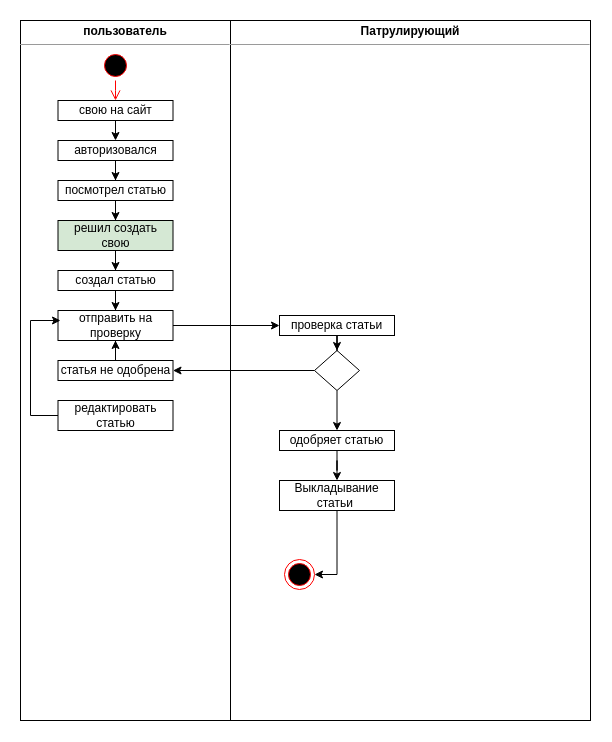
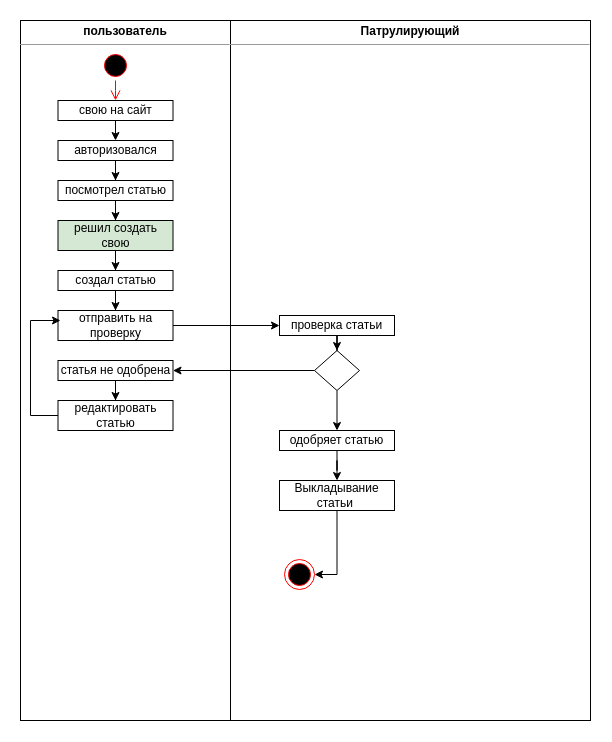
  <mxCell id="0" />
  <mxCell id="1" parent="0" />
  <mxCell id="2" value="&lt;p style=&quot;margin:0px;margin-top:4px;text-align:center;&quot;&gt;&lt;b&gt;&lt;font style=&quot;vertical-align: inherit;&quot;&gt;&lt;font style=&quot;vertical-align: inherit;&quot;&gt;пользователь&lt;/font&gt;&lt;/font&gt;&lt;/b&gt;&lt;/p&gt;&lt;hr size=&quot;1&quot;&gt;&lt;div style=&quot;height:2px;&quot;&gt;&lt;/div&gt;" style="verticalAlign=top;align=left;overflow=fill;fontSize=12;fontFamily=Helvetica;html=1;" parent="1" vertex="1"><mxGeometry x="20" y="20" width="210" height="700" as="geometry" /></mxCell>
  <mxCell id="3" value="&lt;p style=&quot;margin:0px;margin-top:4px;text-align:center;&quot;&gt;&lt;b&gt;&lt;font style=&quot;vertical-align: inherit;&quot;&gt;&lt;font style=&quot;vertical-align: inherit;&quot;&gt;Патрулирующий&lt;/font&gt;&lt;/font&gt;&lt;/b&gt;&lt;/p&gt;&lt;hr size=&quot;1&quot;&gt;&lt;div style=&quot;height:2px;&quot;&gt;&lt;/div&gt;" style="verticalAlign=top;align=left;overflow=fill;fontSize=12;fontFamily=Helvetica;html=1;" parent="1" vertex="1"><mxGeometry x="230" y="20" width="360" height="700" as="geometry" /></mxCell>
  <mxCell id="4" value="" style="ellipse;html=1;shape=startState;fillColor=#000000;strokeColor=#ff0000;" parent="1" vertex="1"><mxGeometry x="100" y="50" width="30" height="30" as="geometry" /></mxCell>
  <mxCell id="5" value="" style="edgeStyle=orthogonalEdgeStyle;html=1;verticalAlign=bottom;endArrow=open;endSize=8;strokeColor=#ff0000;rounded=0;" parent="1" source="4" edge="1"><mxGeometry relative="1" as="geometry"><mxPoint x="115" y="100" as="targetPoint" /></mxGeometry></mxCell>
  <mxCell id="6" style="edgeStyle=orthogonalEdgeStyle;rounded=0;orthogonalLoop=1;jettySize=auto;html=1;" parent="1" source="7" edge="1"><mxGeometry relative="1" as="geometry"><mxPoint x="115" y="140" as="targetPoint" /></mxGeometry></mxCell>
  <mxCell id="7" value="&lt;font style=&quot;vertical-align: inherit;&quot;&gt;&lt;font style=&quot;vertical-align: inherit;&quot;&gt;свою на сайт&lt;/font&gt;&lt;/font&gt;" style="rounded=0;whiteSpace=wrap;html=1;" parent="1" vertex="1"><mxGeometry x="57.5" y="100" width="115" height="20" as="geometry" /></mxCell>
  <mxCell id="8" style="edgeStyle=orthogonalEdgeStyle;rounded=0;orthogonalLoop=1;jettySize=auto;html=1;" parent="1" source="9" target="13" edge="1"><mxGeometry relative="1" as="geometry" /></mxCell>
  <mxCell id="9" value="&lt;font style=&quot;vertical-align: inherit;&quot;&gt;&lt;font style=&quot;vertical-align: inherit;&quot;&gt;&lt;font style=&quot;vertical-align: inherit;&quot;&gt;&lt;font style=&quot;vertical-align: inherit;&quot;&gt;посмотрел статью&lt;/font&gt;&lt;/font&gt;&lt;/font&gt;&lt;/font&gt;" style="rounded=0;whiteSpace=wrap;html=1;" parent="1" vertex="1"><mxGeometry x="57.5" y="180" width="115" height="20" as="geometry" /></mxCell>
  <mxCell id="10" style="edgeStyle=orthogonalEdgeStyle;rounded=0;orthogonalLoop=1;jettySize=auto;html=1;entryX=0.5;entryY=0;entryDx=0;entryDy=0;" parent="1" source="11" target="9" edge="1"><mxGeometry relative="1" as="geometry" /></mxCell>
  <mxCell id="11" value="&lt;font style=&quot;vertical-align: inherit;&quot;&gt;&lt;font style=&quot;vertical-align: inherit;&quot;&gt;&lt;font style=&quot;vertical-align: inherit;&quot;&gt;&lt;font style=&quot;vertical-align: inherit;&quot;&gt;&lt;font style=&quot;vertical-align: inherit;&quot;&gt;&lt;font style=&quot;vertical-align: inherit;&quot;&gt;авторизовался&lt;/font&gt;&lt;/font&gt;&lt;/font&gt;&lt;/font&gt;&lt;/font&gt;&lt;/font&gt;" style="rounded=0;whiteSpace=wrap;html=1;" parent="1" vertex="1"><mxGeometry x="57.5" y="140" width="115" height="20" as="geometry" /></mxCell>
  <mxCell id="12" style="edgeStyle=orthogonalEdgeStyle;rounded=0;orthogonalLoop=1;jettySize=auto;html=1;" parent="1" source="13" target="15" edge="1"><mxGeometry relative="1" as="geometry" /></mxCell>
  <mxCell id="13" value="&lt;font style=&quot;vertical-align: inherit;&quot;&gt;&lt;font style=&quot;vertical-align: inherit;&quot;&gt;&lt;font style=&quot;vertical-align: inherit;&quot;&gt;&lt;font style=&quot;vertical-align: inherit;&quot;&gt;&lt;font style=&quot;vertical-align: inherit;&quot;&gt;&lt;font style=&quot;vertical-align: inherit;&quot;&gt;решил создать свою&lt;/font&gt;&lt;/font&gt;&lt;/font&gt;&lt;/font&gt;&lt;/font&gt;&lt;/font&gt;" style="rounded=0;whiteSpace=wrap;html=1;fillColor=#d5e8d4;" parent="1" vertex="1"><mxGeometry x="57.5" y="220" width="115" height="30" as="geometry" /></mxCell>
  <mxCell id="14" style="edgeStyle=orthogonalEdgeStyle;rounded=0;orthogonalLoop=1;jettySize=auto;html=1;" parent="1" source="15" target="17" edge="1"><mxGeometry relative="1" as="geometry" /></mxCell>
  <mxCell id="15" value="&lt;font style=&quot;vertical-align: inherit;&quot;&gt;&lt;font style=&quot;vertical-align: inherit;&quot;&gt;&lt;font style=&quot;vertical-align: inherit;&quot;&gt;&lt;font style=&quot;vertical-align: inherit;&quot;&gt;&lt;font style=&quot;vertical-align: inherit;&quot;&gt;&lt;font style=&quot;vertical-align: inherit;&quot;&gt;создал статью&lt;/font&gt;&lt;/font&gt;&lt;/font&gt;&lt;/font&gt;&lt;/font&gt;&lt;/font&gt;" style="rounded=0;whiteSpace=wrap;html=1;" parent="1" vertex="1"><mxGeometry x="57.5" y="270" width="115" height="20" as="geometry" /></mxCell>
  <mxCell id="16" style="edgeStyle=orthogonalEdgeStyle;rounded=0;orthogonalLoop=1;jettySize=auto;html=1;entryX=0;entryY=0.5;entryDx=0;entryDy=0;" parent="1" source="17" target="19" edge="1"><mxGeometry relative="1" as="geometry" /></mxCell>
  <mxCell id="17" value="&lt;font style=&quot;vertical-align: inherit;&quot;&gt;&lt;font style=&quot;vertical-align: inherit;&quot;&gt;&lt;font style=&quot;vertical-align: inherit;&quot;&gt;&lt;font style=&quot;vertical-align: inherit;&quot;&gt;&lt;font style=&quot;vertical-align: inherit;&quot;&gt;&lt;font style=&quot;vertical-align: inherit;&quot;&gt;&lt;font style=&quot;vertical-align: inherit;&quot;&gt;&lt;font style=&quot;vertical-align: inherit;&quot;&gt;&lt;font style=&quot;vertical-align: inherit;&quot;&gt;&lt;font style=&quot;vertical-align: inherit;&quot;&gt;отправить на проверку&lt;/font&gt;&lt;/font&gt;&lt;/font&gt;&lt;/font&gt;&lt;/font&gt;&lt;/font&gt;&lt;/font&gt;&lt;/font&gt;&lt;/font&gt;&lt;/font&gt;" style="rounded=0;whiteSpace=wrap;html=1;" parent="1" vertex="1"><mxGeometry x="57.5" y="310" width="115" height="30" as="geometry" /></mxCell>
  <mxCell id="18" style="edgeStyle=orthogonalEdgeStyle;rounded=0;orthogonalLoop=1;jettySize=auto;html=1;entryX=0.5;entryY=0;entryDx=0;entryDy=0;" parent="1" source="19" target="22" edge="1"><mxGeometry relative="1" as="geometry" /></mxCell>
  <mxCell id="19" value="&lt;font style=&quot;vertical-align: inherit;&quot;&gt;&lt;font style=&quot;vertical-align: inherit;&quot;&gt;&lt;font style=&quot;vertical-align: inherit;&quot;&gt;&lt;font style=&quot;vertical-align: inherit;&quot;&gt;&lt;font style=&quot;vertical-align: inherit;&quot;&gt;&lt;font style=&quot;vertical-align: inherit;&quot;&gt;проверка статьи&lt;/font&gt;&lt;/font&gt;&lt;/font&gt;&lt;/font&gt;&lt;/font&gt;&lt;/font&gt;" style="rounded=0;whiteSpace=wrap;html=1;" parent="1" vertex="1"><mxGeometry x="279" y="315" width="115" height="20" as="geometry" /></mxCell>
  <mxCell id="20" style="edgeStyle=orthogonalEdgeStyle;rounded=0;orthogonalLoop=1;jettySize=auto;html=1;entryX=1;entryY=0.5;entryDx=0;entryDy=0;" parent="1" source="22" target="26" edge="1"><mxGeometry relative="1" as="geometry" /></mxCell>
  <mxCell id="21" style="edgeStyle=orthogonalEdgeStyle;rounded=0;orthogonalLoop=1;jettySize=auto;html=1;" parent="1" source="22" target="24" edge="1"><mxGeometry relative="1" as="geometry" /></mxCell>
  <mxCell id="22" value="" style="rhombus;whiteSpace=wrap;html=1;" parent="1" vertex="1"><mxGeometry x="314" y="350" width="45" height="40" as="geometry" /></mxCell>
  <mxCell id="23" style="edgeStyle=orthogonalEdgeStyle;rounded=0;orthogonalLoop=1;jettySize=auto;html=1;" parent="1" source="24" target="31" edge="1"><mxGeometry relative="1" as="geometry" /></mxCell>
  <mxCell id="24" value="&lt;font style=&quot;vertical-align: inherit;&quot;&gt;&lt;font style=&quot;vertical-align: inherit;&quot;&gt;одобряет статью&lt;/font&gt;&lt;/font&gt;" style="rounded=0;whiteSpace=wrap;html=1;" parent="1" vertex="1"><mxGeometry x="279" y="430" width="115" height="20" as="geometry" /></mxCell>
- <mxCell id="25" style="edgeStyle=orthogonalEdgeStyle;rounded=0;orthogonalLoop=1;jettySize=auto;html=1;" parent="1" source="26" target="17" edge="1"><mxGeometry relative="1" as="geometry" /></mxCell>
+ <mxCell id="25" style="edgeStyle=orthogonalEdgeStyle;rounded=0;orthogonalLoop=1;jettySize=auto;html=1;" parent="1" source="26" target="27" edge="1"><mxGeometry relative="1" as="geometry" /></mxCell>
  <mxCell id="26" value="&lt;font style=&quot;vertical-align: inherit;&quot;&gt;&lt;font style=&quot;vertical-align: inherit;&quot;&gt;&lt;font style=&quot;vertical-align: inherit;&quot;&gt;&lt;font style=&quot;vertical-align: inherit;&quot;&gt;&lt;font style=&quot;vertical-align: inherit;&quot;&gt;&lt;font style=&quot;vertical-align: inherit;&quot;&gt;статья не одобрена&lt;/font&gt;&lt;/font&gt;&lt;/font&gt;&lt;/font&gt;&lt;/font&gt;&lt;/font&gt;" style="rounded=0;whiteSpace=wrap;html=1;" parent="1" vertex="1"><mxGeometry x="57.5" y="360" width="115" height="20" as="geometry" /></mxCell>
  <mxCell id="27" value="&lt;font style=&quot;vertical-align: inherit;&quot;&gt;&lt;font style=&quot;vertical-align: inherit;&quot;&gt;&lt;font style=&quot;vertical-align: inherit;&quot;&gt;&lt;font style=&quot;vertical-align: inherit;&quot;&gt;&lt;font style=&quot;vertical-align: inherit;&quot;&gt;&lt;font style=&quot;vertical-align: inherit;&quot;&gt;редактировать статью&lt;/font&gt;&lt;/font&gt;&lt;/font&gt;&lt;/font&gt;&lt;/font&gt;&lt;/font&gt;" style="rounded=0;whiteSpace=wrap;html=1;" parent="1" vertex="1"><mxGeometry x="57.5" y="400" width="115" height="30" as="geometry" /></mxCell>
  <mxCell id="28" value="" style="ellipse;html=1;shape=endState;fillColor=#000000;strokeColor=#ff0000;" parent="1" vertex="1"><mxGeometry x="284" y="559" width="30" height="30" as="geometry" /></mxCell>
  <mxCell id="29" value="" style="endArrow=classic;html=1;rounded=0;exitX=0;exitY=0.5;exitDx=0;exitDy=0;" parent="1" source="27" edge="1"><mxGeometry width="50" height="50" relative="1" as="geometry"><mxPoint x="57.5" y="510" as="sourcePoint" /><mxPoint x="60" y="320" as="targetPoint" /><Array as="points"><mxPoint x="30" y="415" /><mxPoint x="30" y="320" /></Array></mxGeometry></mxCell>
  <mxCell id="30" style="edgeStyle=orthogonalEdgeStyle;rounded=0;orthogonalLoop=1;jettySize=auto;html=1;entryX=1;entryY=0.5;entryDx=0;entryDy=0;" edge="1" parent="1" source="31" target="28"><mxGeometry relative="1" as="geometry" /></mxCell>
  <mxCell id="31" value="Выкладывание статьи&amp;nbsp;" style="rounded=0;whiteSpace=wrap;html=1;" parent="1" vertex="1"><mxGeometry x="279" y="480" width="115" height="30" as="geometry" /></mxCell>
